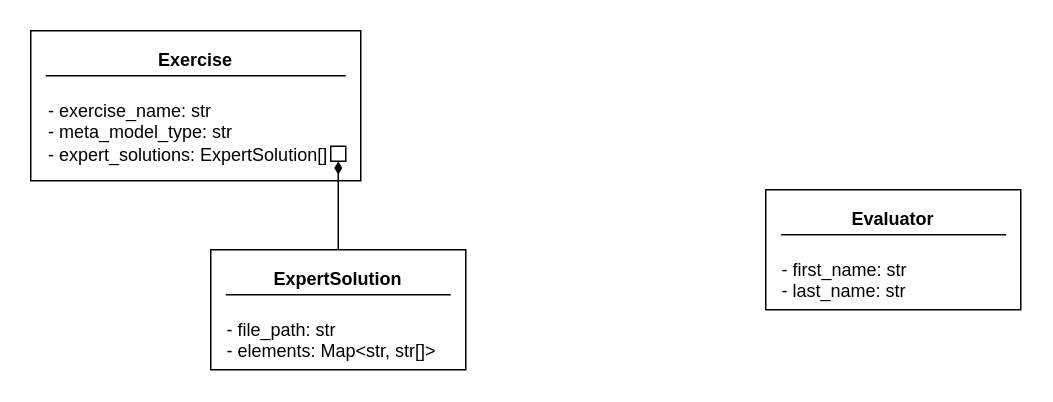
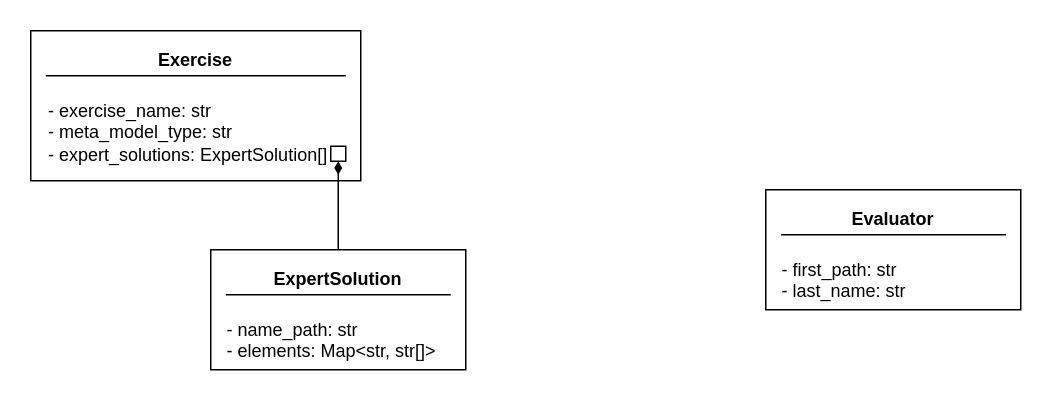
  <mxCell id="0" />
  <mxCell id="1" parent="0" />
  <mxCell id="2" value="" style="rounded=0;whiteSpace=wrap;html=1;" parent="1" vertex="1"><mxGeometry x="20" y="20" width="220" height="100" as="geometry" /></mxCell>
  <mxCell id="3" value="&lt;b&gt;Exercise&lt;/b&gt;" style="text;html=1;strokeColor=none;fillColor=none;align=center;verticalAlign=middle;whiteSpace=wrap;rounded=0;dashed=1;" parent="1" vertex="1"><mxGeometry x="30" y="30" width="200" height="20" as="geometry" /></mxCell>
  <mxCell id="4" value="" style="endArrow=none;html=1;entryX=1;entryY=1;entryDx=0;entryDy=0;exitX=0;exitY=1;exitDx=0;exitDy=0;" parent="1" source="3" target="3" edge="1"><mxGeometry width="50" height="50" relative="1" as="geometry"><mxPoint x="80" y="50" as="sourcePoint" /><mxPoint x="130" y="0" as="targetPoint" /></mxGeometry></mxCell>
  <mxCell id="5" value="- exercise_name: str&lt;br&gt;- meta_model_type: str&lt;br&gt;- expert_solutions: ExpertSolution[]" style="text;html=1;strokeColor=none;fillColor=none;align=left;verticalAlign=top;whiteSpace=wrap;rounded=0;dashed=1;" parent="1" vertex="1"><mxGeometry x="30" y="60" width="200" height="60" as="geometry" /></mxCell>
  <mxCell id="6" value="" style="rounded=0;whiteSpace=wrap;html=1;fontStyle=1" parent="1" vertex="1"><mxGeometry x="510" y="126" width="170" height="80" as="geometry" /></mxCell>
  <mxCell id="7" value="&lt;span&gt;&lt;b&gt;Evaluator&lt;/b&gt;&lt;/span&gt;" style="text;html=1;strokeColor=none;fillColor=none;align=center;verticalAlign=middle;whiteSpace=wrap;rounded=0;dashed=1;fontStyle=0" parent="1" vertex="1"><mxGeometry x="520.25" y="136" width="150" height="20" as="geometry" /></mxCell>
  <mxCell id="8" value="" style="endArrow=none;html=1;entryX=1;entryY=1;entryDx=0;entryDy=0;fontStyle=1" parent="1" target="7" edge="1"><mxGeometry width="50" height="50" relative="1" as="geometry"><mxPoint x="520.25" y="156" as="sourcePoint" /><mxPoint x="570.25" y="106" as="targetPoint" /></mxGeometry></mxCell>
- <mxCell id="9" value="&lt;span style=&quot;font-weight: normal&quot;&gt;- first_name: str&lt;br&gt;- last_name: str&lt;br&gt;&lt;/span&gt;" style="text;html=1;strokeColor=none;fillColor=none;align=left;verticalAlign=top;whiteSpace=wrap;rounded=0;dashed=1;fontStyle=1" parent="1" vertex="1"><mxGeometry x="519.25" y="166" width="150" height="40" as="geometry" /></mxCell>
+ <mxCell id="9" value="&lt;span style=&quot;font-weight: normal&quot;&gt;- first_path: str&lt;br&gt;- last_name: str&lt;br&gt;&lt;/span&gt;" style="text;html=1;strokeColor=none;fillColor=none;align=left;verticalAlign=top;whiteSpace=wrap;rounded=0;dashed=1;fontStyle=1" parent="1" vertex="1"><mxGeometry x="519.25" y="166" width="150" height="40" as="geometry" /></mxCell>
  <mxCell id="10" value="" style="rounded=0;whiteSpace=wrap;html=1;" parent="1" vertex="1"><mxGeometry x="220" y="97" width="10" height="10" as="geometry" /></mxCell>
  <mxCell id="11" style="edgeStyle=orthogonalEdgeStyle;rounded=0;orthogonalLoop=1;jettySize=auto;html=1;exitX=0.5;exitY=0;exitDx=0;exitDy=0;entryX=0.5;entryY=1;entryDx=0;entryDy=0;endArrow=diamondThin;endFill=1;" parent="1" source="12" target="10" edge="1"><mxGeometry relative="1" as="geometry" /></mxCell>
  <mxCell id="12" value="" style="rounded=0;whiteSpace=wrap;html=1;" parent="1" vertex="1"><mxGeometry x="140" y="166" width="170" height="80" as="geometry" /></mxCell>
  <mxCell id="13" value="" style="endArrow=none;html=1;entryX=1;entryY=1;entryDx=0;entryDy=0;" parent="1" edge="1"><mxGeometry width="50" height="50" relative="1" as="geometry"><mxPoint x="150" y="196" as="sourcePoint" /><mxPoint x="300" y="196" as="targetPoint" /></mxGeometry></mxCell>
- <mxCell id="14" value="- file_path: str&lt;br&gt;- elements: Map&amp;lt;str, str[]&amp;gt;" style="text;html=1;strokeColor=none;fillColor=none;align=left;verticalAlign=top;whiteSpace=wrap;rounded=0;dashed=1;" parent="1" vertex="1"><mxGeometry x="149" y="206" width="150" height="40" as="geometry" /></mxCell>
+ <mxCell id="14" value="- name_path: str&lt;br&gt;- elements: Map&amp;lt;str, str[]&amp;gt;" style="text;html=1;strokeColor=none;fillColor=none;align=left;verticalAlign=top;whiteSpace=wrap;rounded=0;dashed=1;" parent="1" vertex="1"><mxGeometry x="149" y="206" width="150" height="40" as="geometry" /></mxCell>
  <mxCell id="15" value="&lt;b&gt;ExpertSolution&lt;/b&gt;" style="text;html=1;strokeColor=none;fillColor=none;align=center;verticalAlign=middle;whiteSpace=wrap;rounded=0;" parent="1" vertex="1"><mxGeometry x="150" y="176" width="150" height="20" as="geometry" /></mxCell>
